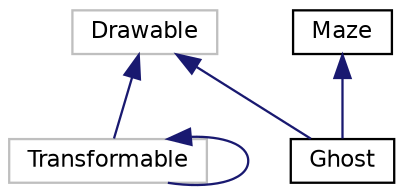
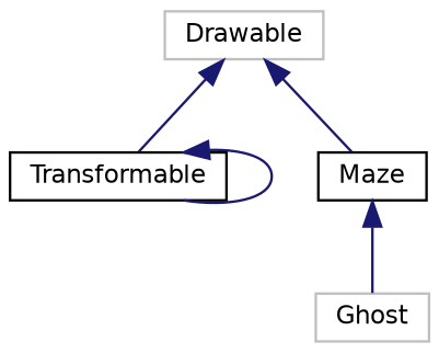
  digraph {
    rankdir=TB
    node [color=grey75 fillcolor=white fontname=Helvetica fontsize=10 shape=record style=filled]
    edge [color=midnightblue dir=back fontname=Helvetica fontsize=10 labelfontname=Helvetica labelfontsize=10 style=solid]
    n1 [height=0.2 label=Drawable width=0.4]
-   n2 [height=0.2 label=Transformable width=0.4]
+   n2 [color=black height=0.2 label=Transformable width=0.4]
    n3 [color=black height=0.2 label=Maze width=0.4]
-   n4 [color=black height=0.2 label=Ghost width=0.4]
+   n4 [height=0.2 label=Ghost width=0.4]
    n1 -> n2
-   n1 -> n4
+   n1 -> n3
    n2 -> n2
    n3 -> n4
  }
